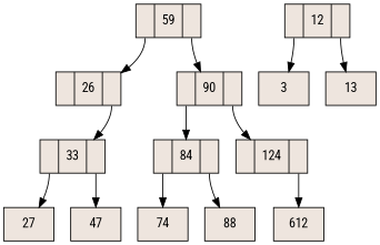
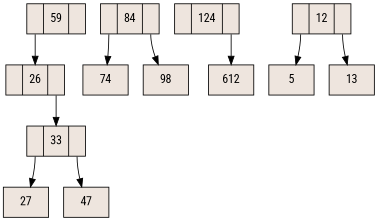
  digraph {
    fontname="Roboto Condensed"
    rankdir=TB
    node [fillcolor=seashell2 fontname="Roboto Condensed" shape=record style=filled]
    edge [fontname="Roboto Condensed" tailport=C1]
    n1 [label="<C0>|59|<C1>"]
    n2 [label="<C0>|26|<C1>"]
-   n3 [label="<C0>|90|<C1>"]
    n4 [label="<C0>|33|<C1>"]
    n5 [label="<C0>|84|<C1>"]
    n6 [label="<C0>|124|<C1>"]
    n7 [label="<C0>|12|<C1>"]
-   n8 [label=3]
+   n8 [label=5]
    n9 [label=13]
    n10 [label=27]
    n11 [label=47]
    n12 [label=74]
-   n13 [label=88]
+   n13 [label=98]
    n14 [label=612]
    n1 -> n2 [tailport=C0]
-   n1 -> n3
    n2 -> n4
-   n3 -> n5 [tailport=C0]
-   n3 -> n6
    n4 -> n10 [tailport=C0]
    n4 -> n11
    n5 -> n12 [tailport=C0]
    n5 -> n13
    n6 -> n14
    n7 -> n8 [tailport=C0]
    n7 -> n9
  }
